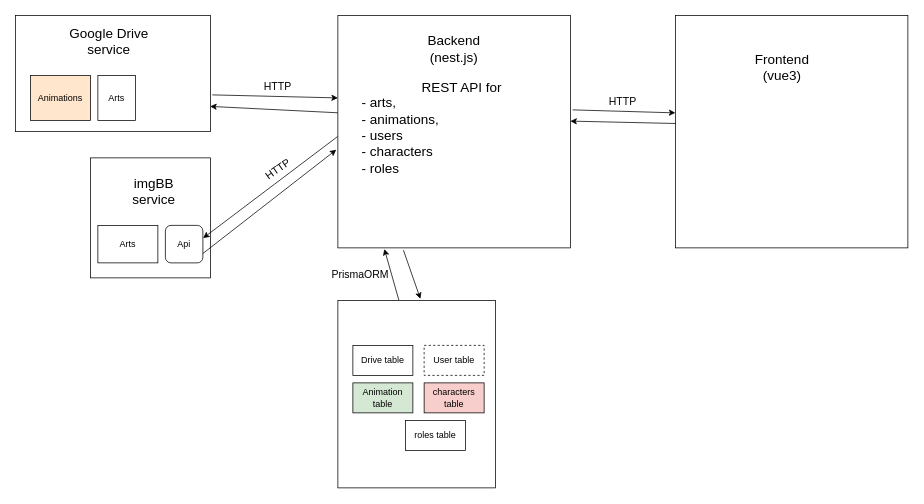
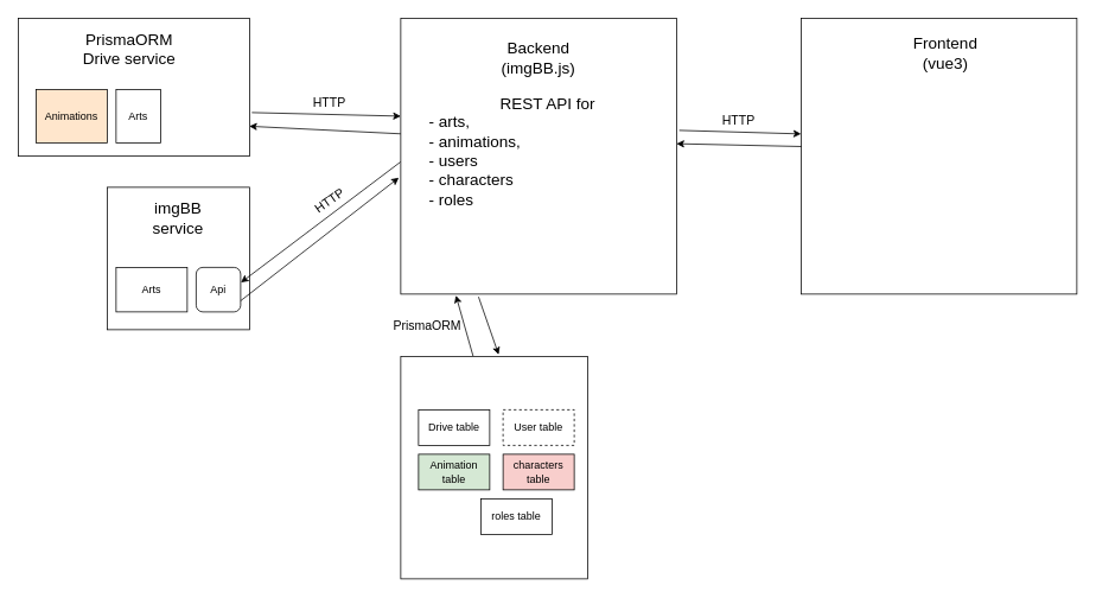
  <mxCell id="0" />
  <mxCell id="1" parent="0" />
  <mxCell id="2" value="" style="whiteSpace=wrap;html=1;aspect=fixed;" parent="1" vertex="1"><mxGeometry x="450" y="20" width="310" height="310" as="geometry" /></mxCell>
- <mxCell id="3" value="&lt;font style=&quot;font-size: 18px;&quot;&gt;Backend (nest.js)&lt;/font&gt;" style="text;strokeColor=none;align=center;fillColor=none;html=1;verticalAlign=middle;whiteSpace=wrap;rounded=0;" parent="1" vertex="1"><mxGeometry x="550" y="30" width="110" height="70" as="geometry" /></mxCell>
+ <mxCell id="3" value="&lt;font style=&quot;font-size: 18px;&quot;&gt;Backend (imgBB.js)&lt;/font&gt;" style="text;strokeColor=none;align=center;fillColor=none;html=1;verticalAlign=middle;whiteSpace=wrap;rounded=0;" parent="1" vertex="1"><mxGeometry x="550" y="30" width="110" height="70" as="geometry" /></mxCell>
  <mxCell id="4" value="&lt;div style=&quot;&quot;&gt;&lt;span style=&quot;font-size: 18px; background-color: initial;&quot;&gt;&lt;span style=&quot;white-space: pre;&quot;&gt;&#09;&lt;/span&gt;&lt;span style=&quot;white-space: pre;&quot;&gt;&#09;&lt;/span&gt;REST API for&amp;nbsp;&lt;/span&gt;&lt;/div&gt;&lt;div style=&quot;&quot;&gt;&lt;span style=&quot;font-size: 18px;&quot;&gt;- arts,&amp;nbsp;&lt;/span&gt;&lt;/div&gt;&lt;div&gt;&lt;div style=&quot;&quot;&gt;&lt;span style=&quot;font-size: 18px; background-color: initial;&quot;&gt;- animations,&lt;/span&gt;&lt;/div&gt;&lt;div style=&quot;&quot;&gt;&lt;span style=&quot;font-size: 18px;&quot;&gt;- users&lt;/span&gt;&lt;/div&gt;&lt;/div&gt;&lt;div style=&quot;&quot;&gt;&lt;span style=&quot;font-size: 18px;&quot;&gt;- characters&lt;/span&gt;&lt;/div&gt;&lt;div style=&quot;&quot;&gt;&lt;span style=&quot;font-size: 18px;&quot;&gt;- roles&lt;/span&gt;&lt;/div&gt;" style="text;strokeColor=none;align=left;fillColor=none;html=1;verticalAlign=middle;whiteSpace=wrap;rounded=0;" parent="1" vertex="1"><mxGeometry x="480" y="70" width="250" height="200" as="geometry" /></mxCell>
  <mxCell id="5" value="" style="whiteSpace=wrap;html=1;aspect=fixed;" parent="1" vertex="1"><mxGeometry x="120" y="210" width="160" height="160" as="geometry" /></mxCell>
- <mxCell id="6" value="&lt;span style=&quot;font-size: 18px;&quot;&gt;imgBB service&lt;/span&gt;" style="text;strokeColor=none;align=center;fillColor=none;html=1;verticalAlign=middle;whiteSpace=wrap;rounded=0;" parent="1" vertex="1"><mxGeometry x="150" y="220" width="110" height="70" as="geometry" /></mxCell>
+ <mxCell id="6" value="&lt;span style=&quot;font-size: 18px;&quot;&gt;imgBB service&lt;/span&gt;" style="text;strokeColor=none;align=center;fillColor=none;html=1;verticalAlign=middle;whiteSpace=wrap;rounded=0;" parent="1" vertex="1"><mxGeometry x="145" y="210" width="110" height="70" as="geometry" /></mxCell>
  <mxCell id="7" value="Arts" style="rounded=0;whiteSpace=wrap;html=1;" parent="1" vertex="1"><mxGeometry x="130" y="300" width="80" height="50" as="geometry" /></mxCell>
  <mxCell id="8" value="" style="rounded=0;whiteSpace=wrap;html=1;" parent="1" vertex="1"><mxGeometry x="450" y="400" width="210" height="250" as="geometry" /></mxCell>
  <mxCell id="9" value="Drive table" style="rounded=0;whiteSpace=wrap;html=1;" parent="1" vertex="1"><mxGeometry x="470" y="460" width="80" height="40" as="geometry" /></mxCell>
  <mxCell id="10" value="Animation table" style="rounded=0;whiteSpace=wrap;html=1;fillColor=#d5e8d4;" parent="1" vertex="1"><mxGeometry x="470" y="510" width="80" height="40" as="geometry" /></mxCell>
  <mxCell id="11" value="User table" style="rounded=0;whiteSpace=wrap;html=1;dashed=1;" parent="1" vertex="1"><mxGeometry x="565" y="460" width="80" height="40" as="geometry" /></mxCell>
  <mxCell id="12" value="Api" style="whiteSpace=wrap;html=1;rounded=1;" parent="1" vertex="1"><mxGeometry x="220" y="300" width="50" height="50" as="geometry" /></mxCell>
  <mxCell id="13" value="" style="endArrow=classic;html=1;rounded=0;exitX=-0.001;exitY=0.521;exitDx=0;exitDy=0;entryX=1.007;entryY=0.339;entryDx=0;entryDy=0;exitPerimeter=0;entryPerimeter=0;" parent="1" source="2" target="12" edge="1"><mxGeometry width="50" height="50" relative="1" as="geometry"><mxPoint x="470" y="165.04" as="sourcePoint" /><mxPoint x="280" y="140" as="targetPoint" /><Array as="points" /></mxGeometry></mxCell>
  <mxCell id="14" value="" style="endArrow=classic;html=1;rounded=0;exitX=1;exitY=0.75;exitDx=0;exitDy=0;entryX=-0.007;entryY=0.578;entryDx=0;entryDy=0;entryPerimeter=0;" parent="1" source="12" target="2" edge="1"><mxGeometry width="50" height="50" relative="1" as="geometry"><mxPoint x="480" y="175" as="sourcePoint" /><mxPoint x="469.64" y="183.76" as="targetPoint" /><Array as="points" /></mxGeometry></mxCell>
  <mxCell id="15" value="" style="endArrow=classic;html=1;rounded=0;exitX=0.282;exitY=1.01;exitDx=0;exitDy=0;entryX=0.524;entryY=-0.008;entryDx=0;entryDy=0;exitPerimeter=0;entryPerimeter=0;" parent="1" source="2" target="8" edge="1"><mxGeometry width="50" height="50" relative="1" as="geometry"><mxPoint x="553.16" y="232.4" as="sourcePoint" /><mxPoint x="490" y="390" as="targetPoint" /><Array as="points" /></mxGeometry></mxCell>
  <mxCell id="16" value="" style="endArrow=classic;html=1;rounded=0;exitX=0.387;exitY=-0.002;exitDx=0;exitDy=0;entryX=0.2;entryY=1.005;entryDx=0;entryDy=0;exitPerimeter=0;entryPerimeter=0;" parent="1" source="8" target="2" edge="1"><mxGeometry width="50" height="50" relative="1" as="geometry"><mxPoint x="490" y="403" as="sourcePoint" /><mxPoint x="530" y="230" as="targetPoint" /><Array as="points" /></mxGeometry></mxCell>
  <mxCell id="17" value="&lt;font style=&quot;font-size: 14px;&quot;&gt;HTTP&lt;/font&gt;" style="text;strokeColor=none;align=center;fillColor=none;html=1;verticalAlign=middle;whiteSpace=wrap;rounded=0;rotation=0;" parent="1" vertex="1"><mxGeometry x="340" y="100" width="60" height="30" as="geometry" /></mxCell>
  <mxCell id="18" value="&lt;font style=&quot;font-size: 14px;&quot;&gt;HTTP&lt;/font&gt;" style="text;strokeColor=none;align=center;fillColor=none;html=1;verticalAlign=middle;whiteSpace=wrap;rounded=0;rotation=-35;" parent="1" vertex="1"><mxGeometry x="340" y="210" width="60" height="30" as="geometry" /></mxCell>
  <mxCell id="19" value="&lt;font style=&quot;font-size: 14px;&quot;&gt;PrismaORM&lt;/font&gt;" style="text;strokeColor=none;align=center;fillColor=none;html=1;verticalAlign=middle;whiteSpace=wrap;rounded=0;rotation=0;" parent="1" vertex="1"><mxGeometry x="440" y="350" width="80" height="30" as="geometry" /></mxCell>
  <mxCell id="20" value="" style="rounded=0;whiteSpace=wrap;html=1;" vertex="1" parent="1"><mxGeometry x="20" y="20" width="260" height="155" as="geometry" /></mxCell>
  <mxCell id="21" value="" style="whiteSpace=wrap;html=1;aspect=fixed;" vertex="1" parent="1"><mxGeometry x="900" y="20" width="310" height="310" as="geometry" /></mxCell>
- <mxCell id="22" value="&lt;div&gt;&lt;span style=&quot;font-size: 18px;&quot;&gt;Frontend&lt;/span&gt;&lt;/div&gt;&lt;div&gt;&lt;span style=&quot;font-size: 18px;&quot;&gt;(vue3)&lt;/span&gt;&lt;/div&gt;" style="text;strokeColor=none;align=center;fillColor=none;html=1;verticalAlign=middle;whiteSpace=wrap;rounded=0;" vertex="1" parent="1"><mxGeometry x="980" y="60" width="125" height="60" as="geometry" /></mxCell>
- <mxCell id="23" value="&lt;span style=&quot;font-size: 18px;&quot;&gt;Google Drive service&lt;/span&gt;" style="text;strokeColor=none;align=center;fillColor=none;html=1;verticalAlign=middle;whiteSpace=wrap;rounded=0;" parent="1" vertex="1"><mxGeometry x="90" y="20" width="110" height="70" as="geometry" /></mxCell>
+ <mxCell id="22" value="&lt;div&gt;&lt;span style=&quot;font-size: 18px;&quot;&gt;Frontend&lt;/span&gt;&lt;/div&gt;&lt;div&gt;&lt;span style=&quot;font-size: 18px;&quot;&gt;(vue3)&lt;/span&gt;&lt;/div&gt;" style="text;strokeColor=none;align=center;fillColor=none;html=1;verticalAlign=middle;whiteSpace=wrap;rounded=0;" vertex="1" parent="1"><mxGeometry x="1000" y="30" width="125" height="60" as="geometry" /></mxCell>
+ <mxCell id="23" value="&lt;span style=&quot;font-size: 18px;&quot;&gt;PrismaORM Drive service&lt;/span&gt;" style="text;strokeColor=none;align=center;fillColor=none;html=1;verticalAlign=middle;whiteSpace=wrap;rounded=0;" parent="1" vertex="1"><mxGeometry x="90" y="20" width="110" height="70" as="geometry" /></mxCell>
  <mxCell id="24" value="Animations" style="rounded=0;whiteSpace=wrap;html=1;fillColor=#ffe6cc;" parent="1" vertex="1"><mxGeometry x="40" y="100" width="80" height="60" as="geometry" /></mxCell>
  <mxCell id="25" value="Arts" style="rounded=0;whiteSpace=wrap;html=1;" parent="1" vertex="1"><mxGeometry x="130" y="100" width="50" height="60" as="geometry" /></mxCell>
  <mxCell id="26" value="" style="endArrow=classic;html=1;rounded=0;entryX=0.999;entryY=0.783;entryDx=0;entryDy=0;entryPerimeter=0;exitX=0;exitY=0.419;exitDx=0;exitDy=0;exitPerimeter=0;" parent="1" target="20" edge="1" source="2"><mxGeometry width="50" height="50" relative="1" as="geometry"><mxPoint x="470" y="145" as="sourcePoint" /><mxPoint x="290" y="150" as="targetPoint" /><Array as="points" /></mxGeometry></mxCell>
  <mxCell id="27" value="" style="endArrow=classic;html=1;rounded=0;entryX=0;entryY=0.355;entryDx=0;entryDy=0;entryPerimeter=0;exitX=1.01;exitY=0.684;exitDx=0;exitDy=0;exitPerimeter=0;" parent="1" source="20" target="2" edge="1"><mxGeometry width="50" height="50" relative="1" as="geometry"><mxPoint x="183" y="120" as="sourcePoint" /><mxPoint x="470" y="130" as="targetPoint" /></mxGeometry></mxCell>
  <mxCell id="28" value="characters&lt;div&gt;table&lt;/div&gt;" style="rounded=0;whiteSpace=wrap;html=1;fillColor=#f8cecc;" vertex="1" parent="1"><mxGeometry x="565" y="510" width="80" height="40" as="geometry" /></mxCell>
  <mxCell id="29" value="roles&amp;nbsp;&lt;span style=&quot;background-color: initial;&quot;&gt;table&lt;/span&gt;" style="rounded=0;whiteSpace=wrap;html=1;" vertex="1" parent="1"><mxGeometry x="540" y="560" width="80" height="40" as="geometry" /></mxCell>
  <mxCell id="30" value="&lt;font style=&quot;font-size: 14px;&quot;&gt;HTTP&lt;/font&gt;" style="text;strokeColor=none;align=center;fillColor=none;html=1;verticalAlign=middle;whiteSpace=wrap;rounded=0;rotation=0;" vertex="1" parent="1"><mxGeometry x="800" y="120" width="60" height="30" as="geometry" /></mxCell>
  <mxCell id="31" value="" style="endArrow=classic;html=1;rounded=0;entryX=0.999;entryY=0.783;entryDx=0;entryDy=0;entryPerimeter=0;exitX=0.001;exitY=0.465;exitDx=0;exitDy=0;exitPerimeter=0;" edge="1" parent="1" source="21"><mxGeometry width="50" height="50" relative="1" as="geometry"><mxPoint x="950" y="165" as="sourcePoint" /><mxPoint x="760" y="161" as="targetPoint" /><Array as="points" /></mxGeometry></mxCell>
  <mxCell id="32" value="" style="endArrow=classic;html=1;rounded=0;exitX=1.01;exitY=0.684;exitDx=0;exitDy=0;exitPerimeter=0;" edge="1" parent="1"><mxGeometry width="50" height="50" relative="1" as="geometry"><mxPoint x="763" y="146" as="sourcePoint" /><mxPoint x="900" y="150" as="targetPoint" /></mxGeometry></mxCell>
